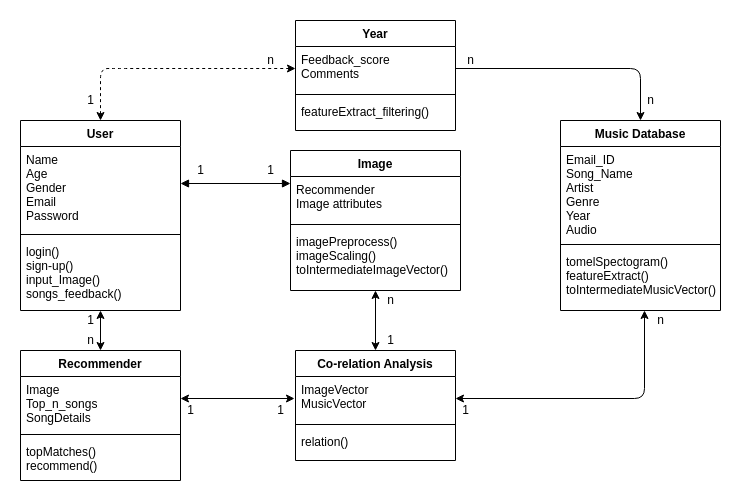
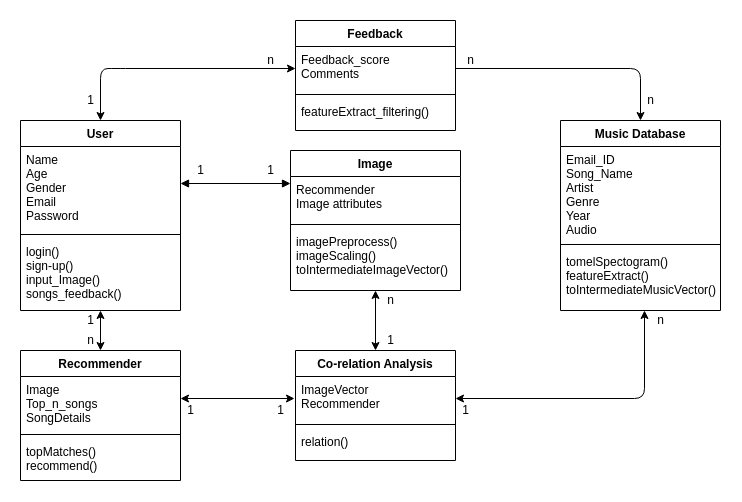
  <mxCell id="0" />
  <mxCell id="1" parent="0" />
  <mxCell id="2" value="User" style="swimlane;fontStyle=1;align=center;verticalAlign=top;childLayout=stackLayout;horizontal=1;startSize=26;horizontalStack=0;resizeParent=1;resizeParentMax=0;resizeLast=0;collapsible=1;marginBottom=0;" vertex="1" parent="1"><mxGeometry x="20" y="120" width="160" height="190" as="geometry" /></mxCell>
  <mxCell id="3" value="Name&#10;Age &#10;Gender&#10;Email&#10;Password" style="text;strokeColor=none;fillColor=none;align=left;verticalAlign=top;spacingLeft=4;spacingRight=4;overflow=hidden;rotatable=0;points=[[0,0.5],[1,0.5]];portConstraint=eastwest;" vertex="1" parent="2"><mxGeometry y="26" width="160" height="84" as="geometry" /></mxCell>
  <mxCell id="4" value="" style="line;strokeWidth=1;fillColor=none;align=left;verticalAlign=middle;spacingTop=-1;spacingLeft=3;spacingRight=3;rotatable=0;labelPosition=right;points=[];portConstraint=eastwest;" vertex="1" parent="2"><mxGeometry y="110" width="160" height="8" as="geometry" /></mxCell>
  <mxCell id="5" value="login()&#10;sign-up()&#10;input_Image()&#10;songs_feedback()" style="text;strokeColor=none;fillColor=none;align=left;verticalAlign=top;spacingLeft=4;spacingRight=4;overflow=hidden;rotatable=0;points=[[0,0.5],[1,0.5]];portConstraint=eastwest;" vertex="1" parent="2"><mxGeometry y="118" width="160" height="72" as="geometry" /></mxCell>
  <mxCell id="6" value="Image" style="swimlane;fontStyle=1;align=center;verticalAlign=top;childLayout=stackLayout;horizontal=1;startSize=26;horizontalStack=0;resizeParent=1;resizeParentMax=0;resizeLast=0;collapsible=1;marginBottom=0;" vertex="1" parent="1"><mxGeometry x="290" y="150" width="170" height="140" as="geometry" /></mxCell>
  <mxCell id="7" value="Recommender&#10;Image attributes" style="text;strokeColor=none;fillColor=none;align=left;verticalAlign=top;spacingLeft=4;spacingRight=4;overflow=hidden;rotatable=0;points=[[0,0.5],[1,0.5]];portConstraint=eastwest;" vertex="1" parent="6"><mxGeometry y="26" width="170" height="44" as="geometry" /></mxCell>
  <mxCell id="8" value="" style="line;strokeWidth=1;fillColor=none;align=left;verticalAlign=middle;spacingTop=-1;spacingLeft=3;spacingRight=3;rotatable=0;labelPosition=right;points=[];portConstraint=eastwest;" vertex="1" parent="6"><mxGeometry y="70" width="170" height="8" as="geometry" /></mxCell>
  <mxCell id="9" value="imagePreprocess()&#10;imageScaling()&#10;toIntermediateImageVector()" style="text;strokeColor=none;fillColor=none;align=left;verticalAlign=top;spacingLeft=4;spacingRight=4;overflow=hidden;rotatable=0;points=[[0,0.5],[1,0.5]];portConstraint=eastwest;" vertex="1" parent="6"><mxGeometry y="78" width="170" height="62" as="geometry" /></mxCell>
  <mxCell id="10" value="Music Database" style="swimlane;fontStyle=1;align=center;verticalAlign=top;childLayout=stackLayout;horizontal=1;startSize=26;horizontalStack=0;resizeParent=1;resizeParentMax=0;resizeLast=0;collapsible=1;marginBottom=0;" vertex="1" parent="1"><mxGeometry x="560" y="120" width="160" height="190" as="geometry" /></mxCell>
  <mxCell id="11" value="Email_ID&#10;Song_Name&#10;Artist&#10;Genre&#10;Year&#10;Audio" style="text;strokeColor=none;fillColor=none;align=left;verticalAlign=top;spacingLeft=4;spacingRight=4;overflow=hidden;rotatable=0;points=[[0,0.5],[1,0.5]];portConstraint=eastwest;" vertex="1" parent="10"><mxGeometry y="26" width="160" height="94" as="geometry" /></mxCell>
  <mxCell id="12" value="" style="line;strokeWidth=1;fillColor=none;align=left;verticalAlign=middle;spacingTop=-1;spacingLeft=3;spacingRight=3;rotatable=0;labelPosition=right;points=[];portConstraint=eastwest;" vertex="1" parent="10"><mxGeometry y="120" width="160" height="8" as="geometry" /></mxCell>
  <mxCell id="13" value="tomelSpectogram()&#10;featureExtract()&#10;toIntermediateMusicVector()" style="text;strokeColor=none;fillColor=none;align=left;verticalAlign=top;spacingLeft=4;spacingRight=4;overflow=hidden;rotatable=0;points=[[0,0.5],[1,0.5]];portConstraint=eastwest;" vertex="1" parent="10"><mxGeometry y="128" width="160" height="62" as="geometry" /></mxCell>
  <mxCell id="14" value="Co-relation Analysis" style="swimlane;fontStyle=1;align=center;verticalAlign=top;childLayout=stackLayout;horizontal=1;startSize=26;horizontalStack=0;resizeParent=1;resizeParentMax=0;resizeLast=0;collapsible=1;marginBottom=0;" vertex="1" parent="1"><mxGeometry x="295" y="350" width="160" height="110" as="geometry" /></mxCell>
- <mxCell id="15" value="ImageVector &#10;MusicVector" style="text;strokeColor=none;fillColor=none;align=left;verticalAlign=top;spacingLeft=4;spacingRight=4;overflow=hidden;rotatable=0;points=[[0,0.5],[1,0.5]];portConstraint=eastwest;" vertex="1" parent="14"><mxGeometry y="26" width="160" height="44" as="geometry" /></mxCell>
+ <mxCell id="15" value="ImageVector &#10;Recommender" style="text;strokeColor=none;fillColor=none;align=left;verticalAlign=top;spacingLeft=4;spacingRight=4;overflow=hidden;rotatable=0;points=[[0,0.5],[1,0.5]];portConstraint=eastwest;" vertex="1" parent="14"><mxGeometry y="26" width="160" height="44" as="geometry" /></mxCell>
  <mxCell id="16" value="" style="line;strokeWidth=1;fillColor=none;align=left;verticalAlign=middle;spacingTop=-1;spacingLeft=3;spacingRight=3;rotatable=0;labelPosition=right;points=[];portConstraint=eastwest;" vertex="1" parent="14"><mxGeometry y="70" width="160" height="8" as="geometry" /></mxCell>
  <mxCell id="17" value="relation()" style="text;strokeColor=none;fillColor=none;align=left;verticalAlign=top;spacingLeft=4;spacingRight=4;overflow=hidden;rotatable=0;points=[[0,0.5],[1,0.5]];portConstraint=eastwest;" vertex="1" parent="14"><mxGeometry y="78" width="160" height="32" as="geometry" /></mxCell>
  <mxCell id="18" value="" style="endArrow=block;startArrow=block;endFill=1;startFill=1;html=1;" edge="1" parent="1"><mxGeometry width="160" relative="1" as="geometry"><mxPoint x="180" y="183" as="sourcePoint" /><mxPoint x="290" y="183" as="targetPoint" /></mxGeometry></mxCell>
- <mxCell id="19" value="Year" style="swimlane;fontStyle=1;align=center;verticalAlign=top;childLayout=stackLayout;horizontal=1;startSize=26;horizontalStack=0;resizeParent=1;resizeParentMax=0;resizeLast=0;collapsible=1;marginBottom=0;" vertex="1" parent="1"><mxGeometry x="295" y="20" width="160" height="110" as="geometry" /></mxCell>
+ <mxCell id="19" value="Feedback" style="swimlane;fontStyle=1;align=center;verticalAlign=top;childLayout=stackLayout;horizontal=1;startSize=26;horizontalStack=0;resizeParent=1;resizeParentMax=0;resizeLast=0;collapsible=1;marginBottom=0;" vertex="1" parent="1"><mxGeometry x="295" y="20" width="160" height="110" as="geometry" /></mxCell>
  <mxCell id="20" value="Feedback_score&#10;Comments" style="text;strokeColor=none;fillColor=none;align=left;verticalAlign=top;spacingLeft=4;spacingRight=4;overflow=hidden;rotatable=0;points=[[0,0.5],[1,0.5]];portConstraint=eastwest;" vertex="1" parent="19"><mxGeometry y="26" width="160" height="44" as="geometry" /></mxCell>
  <mxCell id="21" value="" style="line;strokeWidth=1;fillColor=none;align=left;verticalAlign=middle;spacingTop=-1;spacingLeft=3;spacingRight=3;rotatable=0;labelPosition=right;points=[];portConstraint=eastwest;" vertex="1" parent="19"><mxGeometry y="70" width="160" height="8" as="geometry" /></mxCell>
  <mxCell id="22" value="featureExtract_filtering()" style="text;strokeColor=none;fillColor=none;align=left;verticalAlign=top;spacingLeft=4;spacingRight=4;overflow=hidden;rotatable=0;points=[[0,0.5],[1,0.5]];portConstraint=eastwest;" vertex="1" parent="19"><mxGeometry y="78" width="160" height="32" as="geometry" /></mxCell>
- <mxCell id="23" value="" style="endArrow=classic;startArrow=classic;html=1;exitX=0.5;exitY=0;exitDx=0;exitDy=0;entryX=0;entryY=0.5;entryDx=0;entryDy=0;dashed=1;" edge="1" parent="1" source="2" target="20"><mxGeometry width="50" height="50" relative="1" as="geometry"><mxPoint x="330" y="300" as="sourcePoint" /><mxPoint x="380" y="250" as="targetPoint" /><Array as="points"><mxPoint x="100" y="68" /><mxPoint x="115" y="68" /></Array></mxGeometry></mxCell>
+ <mxCell id="23" value="" style="endArrow=classic;startArrow=classic;html=1;exitX=0.5;exitY=0;exitDx=0;exitDy=0;entryX=0;entryY=0.5;entryDx=0;entryDy=0;" edge="1" parent="1" source="2" target="20"><mxGeometry width="50" height="50" relative="1" as="geometry"><mxPoint x="330" y="300" as="sourcePoint" /><mxPoint x="380" y="250" as="targetPoint" /><Array as="points"><mxPoint x="100" y="68" /><mxPoint x="115" y="68" /></Array></mxGeometry></mxCell>
  <mxCell id="24" value="" style="endArrow=none;startArrow=classic;html=1;entryX=1;entryY=0.5;entryDx=0;entryDy=0;exitX=0.5;exitY=0;exitDx=0;exitDy=0;" edge="1" parent="1" source="10" target="20"><mxGeometry width="50" height="50" relative="1" as="geometry"><mxPoint x="330" y="300" as="sourcePoint" /><mxPoint x="380" y="250" as="targetPoint" /><Array as="points"><mxPoint x="640" y="68" /></Array></mxGeometry></mxCell>
  <mxCell id="25" value="" style="endArrow=classic;startArrow=classic;html=1;entryX=0.5;entryY=0;entryDx=0;entryDy=0;" edge="1" parent="1" target="14"><mxGeometry width="50" height="50" relative="1" as="geometry"><mxPoint x="375" y="290" as="sourcePoint" /><mxPoint x="380" y="250" as="targetPoint" /></mxGeometry></mxCell>
  <mxCell id="26" value="" style="endArrow=classic;startArrow=classic;html=1;exitX=1;exitY=0.5;exitDx=0;exitDy=0;" edge="1" parent="1" source="15"><mxGeometry width="50" height="50" relative="1" as="geometry"><mxPoint x="150" y="570" as="sourcePoint" /><mxPoint x="644" y="310" as="targetPoint" /><Array as="points"><mxPoint x="644" y="398" /></Array></mxGeometry></mxCell>
  <mxCell id="27" value="Recommender" style="swimlane;fontStyle=1;align=center;verticalAlign=top;childLayout=stackLayout;horizontal=1;startSize=26;horizontalStack=0;resizeParent=1;resizeParentMax=0;resizeLast=0;collapsible=1;marginBottom=0;" vertex="1" parent="1"><mxGeometry x="20" y="350" width="160" height="130" as="geometry" /></mxCell>
  <mxCell id="28" value="Image&#10;Top_n_songs&#10;SongDetails" style="text;strokeColor=none;fillColor=none;align=left;verticalAlign=top;spacingLeft=4;spacingRight=4;overflow=hidden;rotatable=0;points=[[0,0.5],[1,0.5]];portConstraint=eastwest;" vertex="1" parent="27"><mxGeometry y="26" width="160" height="54" as="geometry" /></mxCell>
  <mxCell id="29" value="" style="line;strokeWidth=1;fillColor=none;align=left;verticalAlign=middle;spacingTop=-1;spacingLeft=3;spacingRight=3;rotatable=0;labelPosition=right;points=[];portConstraint=eastwest;" vertex="1" parent="27"><mxGeometry y="80" width="160" height="8" as="geometry" /></mxCell>
  <mxCell id="30" value="topMatches()&#10;recommend()" style="text;strokeColor=none;fillColor=none;align=left;verticalAlign=top;spacingLeft=4;spacingRight=4;overflow=hidden;rotatable=0;points=[[0,0.5],[1,0.5]];portConstraint=eastwest;" vertex="1" parent="27"><mxGeometry y="88" width="160" height="42" as="geometry" /></mxCell>
  <mxCell id="31" value="" style="endArrow=classic;startArrow=classic;html=1;" edge="1" parent="1"><mxGeometry width="50" height="50" relative="1" as="geometry"><mxPoint x="180" y="398" as="sourcePoint" /><mxPoint x="294" y="398" as="targetPoint" /></mxGeometry></mxCell>
  <mxCell id="32" value="1" style="text;html=1;align=center;verticalAlign=middle;resizable=0;points=[];autosize=1;strokeColor=none;" vertex="1" parent="1"><mxGeometry x="190" y="160" width="20" height="20" as="geometry" /></mxCell>
  <mxCell id="33" value="1" style="text;html=1;align=center;verticalAlign=middle;resizable=0;points=[];autosize=1;strokeColor=none;" vertex="1" parent="1"><mxGeometry x="260" y="160" width="20" height="20" as="geometry" /></mxCell>
  <mxCell id="34" value="1" style="text;html=1;align=center;verticalAlign=middle;resizable=0;points=[];autosize=1;strokeColor=none;" vertex="1" parent="1"><mxGeometry x="80" y="90" width="20" height="20" as="geometry" /></mxCell>
  <mxCell id="35" value="n" style="text;html=1;align=center;verticalAlign=middle;resizable=0;points=[];autosize=1;strokeColor=none;" vertex="1" parent="1"><mxGeometry x="260" y="50" width="20" height="20" as="geometry" /></mxCell>
  <mxCell id="36" value="n" style="text;html=1;align=center;verticalAlign=middle;resizable=0;points=[];autosize=1;strokeColor=none;" vertex="1" parent="1"><mxGeometry x="460" y="50" width="20" height="20" as="geometry" /></mxCell>
  <mxCell id="37" value="n" style="text;html=1;align=center;verticalAlign=middle;resizable=0;points=[];autosize=1;strokeColor=none;" vertex="1" parent="1"><mxGeometry x="640" y="90" width="20" height="20" as="geometry" /></mxCell>
  <mxCell id="38" value="" style="endArrow=classic;startArrow=classic;html=1;exitX=0.5;exitY=0;exitDx=0;exitDy=0;" edge="1" parent="1" source="27"><mxGeometry width="50" height="50" relative="1" as="geometry"><mxPoint x="350" y="310" as="sourcePoint" /><mxPoint x="100" y="310" as="targetPoint" /></mxGeometry></mxCell>
  <mxCell id="39" value="n" style="text;html=1;align=center;verticalAlign=middle;resizable=0;points=[];autosize=1;strokeColor=none;" vertex="1" parent="1"><mxGeometry x="380" y="290" width="20" height="20" as="geometry" /></mxCell>
  <mxCell id="40" value="1" style="text;html=1;align=center;verticalAlign=middle;resizable=0;points=[];autosize=1;strokeColor=none;" vertex="1" parent="1"><mxGeometry x="380" y="330" width="20" height="20" as="geometry" /></mxCell>
  <mxCell id="41" value="n" style="text;html=1;align=center;verticalAlign=middle;resizable=0;points=[];autosize=1;strokeColor=none;" vertex="1" parent="1"><mxGeometry x="650" y="310" width="20" height="20" as="geometry" /></mxCell>
  <mxCell id="42" value="1" style="text;html=1;align=center;verticalAlign=middle;resizable=0;points=[];autosize=1;strokeColor=none;" vertex="1" parent="1"><mxGeometry x="455" y="400" width="20" height="20" as="geometry" /></mxCell>
  <mxCell id="43" value="1" style="text;html=1;align=center;verticalAlign=middle;resizable=0;points=[];autosize=1;strokeColor=none;" vertex="1" parent="1"><mxGeometry x="80" y="310" width="20" height="20" as="geometry" /></mxCell>
  <mxCell id="44" value="n" style="text;html=1;align=center;verticalAlign=middle;resizable=0;points=[];autosize=1;strokeColor=none;" vertex="1" parent="1"><mxGeometry x="80" y="330" width="20" height="20" as="geometry" /></mxCell>
  <mxCell id="45" value="1" style="text;html=1;align=center;verticalAlign=middle;resizable=0;points=[];autosize=1;strokeColor=none;" vertex="1" parent="1"><mxGeometry x="180" y="400" width="20" height="20" as="geometry" /></mxCell>
  <mxCell id="46" value="1" style="text;html=1;align=center;verticalAlign=middle;resizable=0;points=[];autosize=1;strokeColor=none;" vertex="1" parent="1"><mxGeometry x="270" y="400" width="20" height="20" as="geometry" /></mxCell>
